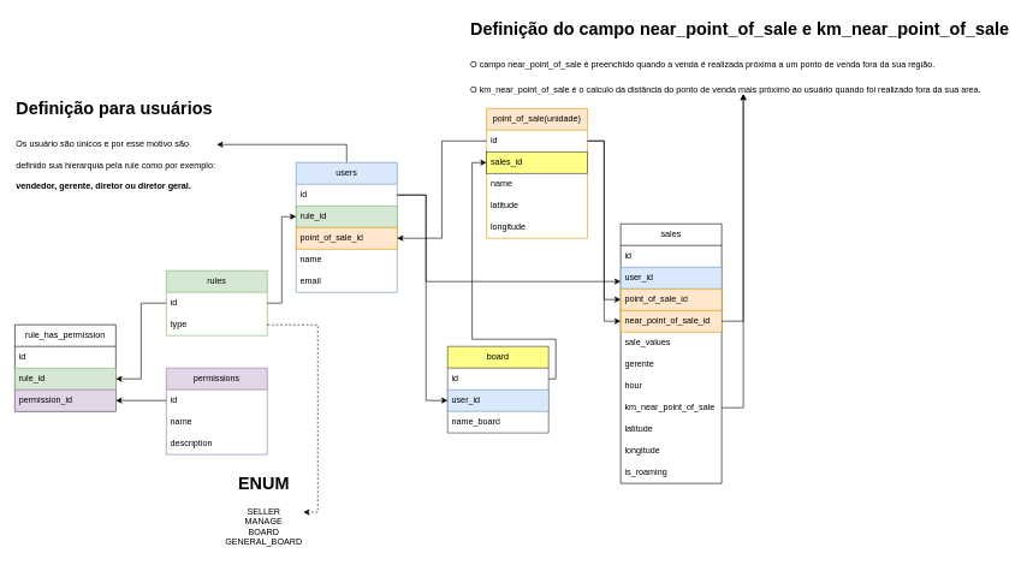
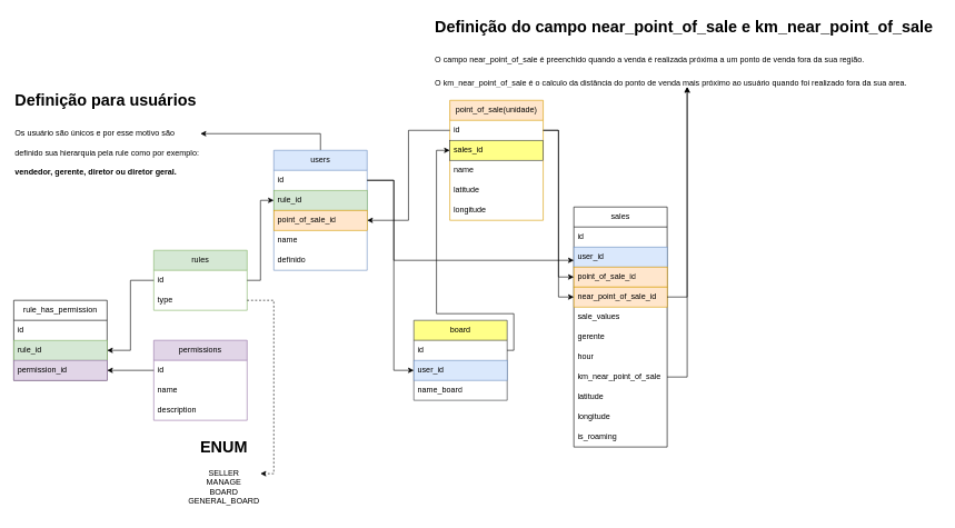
  <mxCell id="0" />
  <mxCell id="1" parent="0" />
  <mxCell id="2" style="edgeStyle=orthogonalEdgeStyle;rounded=0;orthogonalLoop=1;jettySize=auto;html=1;" parent="1" source="3" target="33" edge="1"><mxGeometry relative="1" as="geometry"><Array as="points"><mxPoint x="480" y="200" /></Array></mxGeometry></mxCell>
  <mxCell id="3" value="users" style="swimlane;fontStyle=0;childLayout=stackLayout;horizontal=1;startSize=30;horizontalStack=0;resizeParent=1;resizeParentMax=0;resizeLast=0;collapsible=1;marginBottom=0;whiteSpace=wrap;html=1;fillColor=#dae8fc;strokeColor=#6c8ebf;" parent="1" vertex="1"><mxGeometry x="410" y="225" width="140" height="180" as="geometry" /></mxCell>
  <mxCell id="4" value="id" style="text;strokeColor=none;fillColor=none;align=left;verticalAlign=middle;spacingLeft=4;spacingRight=4;overflow=hidden;points=[[0,0.5],[1,0.5]];portConstraint=eastwest;rotatable=0;whiteSpace=wrap;html=1;" parent="3" vertex="1"><mxGeometry y="30" width="140" height="30" as="geometry" /></mxCell>
  <mxCell id="5" value="rule_id" style="text;strokeColor=#82b366;fillColor=#d5e8d4;align=left;verticalAlign=middle;spacingLeft=4;spacingRight=4;overflow=hidden;points=[[0,0.5],[1,0.5]];portConstraint=eastwest;rotatable=0;whiteSpace=wrap;html=1;" parent="3" vertex="1"><mxGeometry y="60" width="140" height="30" as="geometry" /></mxCell>
  <mxCell id="6" value="point_of_sale_id" style="text;strokeColor=#d79b00;fillColor=#ffe6cc;align=left;verticalAlign=middle;spacingLeft=4;spacingRight=4;overflow=hidden;points=[[0,0.5],[1,0.5]];portConstraint=eastwest;rotatable=0;whiteSpace=wrap;html=1;" parent="3" vertex="1"><mxGeometry y="90" width="140" height="30" as="geometry" /></mxCell>
  <mxCell id="7" value="name" style="text;strokeColor=none;fillColor=none;align=left;verticalAlign=middle;spacingLeft=4;spacingRight=4;overflow=hidden;points=[[0,0.5],[1,0.5]];portConstraint=eastwest;rotatable=0;whiteSpace=wrap;html=1;" parent="3" vertex="1"><mxGeometry y="120" width="140" height="30" as="geometry" /></mxCell>
- <mxCell id="8" value="email" style="text;strokeColor=none;fillColor=none;align=left;verticalAlign=middle;spacingLeft=4;spacingRight=4;overflow=hidden;points=[[0,0.5],[1,0.5]];portConstraint=eastwest;rotatable=0;whiteSpace=wrap;html=1;" parent="3" vertex="1"><mxGeometry y="150" width="140" height="30" as="geometry" /></mxCell>
+ <mxCell id="8" value="definido" style="text;strokeColor=none;fillColor=none;align=left;verticalAlign=middle;spacingLeft=4;spacingRight=4;overflow=hidden;points=[[0,0.5],[1,0.5]];portConstraint=eastwest;rotatable=0;whiteSpace=wrap;html=1;" parent="3" vertex="1"><mxGeometry y="150" width="140" height="30" as="geometry" /></mxCell>
  <mxCell id="9" value="rules" style="swimlane;fontStyle=0;childLayout=stackLayout;horizontal=1;startSize=30;horizontalStack=0;resizeParent=1;resizeParentMax=0;resizeLast=0;collapsible=1;marginBottom=0;whiteSpace=wrap;html=1;fillColor=#d5e8d4;strokeColor=#82b366;" parent="1" vertex="1"><mxGeometry x="230" y="375" width="140" height="90" as="geometry" /></mxCell>
  <mxCell id="10" value="id" style="text;strokeColor=none;fillColor=none;align=left;verticalAlign=middle;spacingLeft=4;spacingRight=4;overflow=hidden;points=[[0,0.5],[1,0.5]];portConstraint=eastwest;rotatable=0;whiteSpace=wrap;html=1;" parent="9" vertex="1"><mxGeometry y="30" width="140" height="30" as="geometry" /></mxCell>
  <mxCell id="11" value="type" style="text;strokeColor=none;fillColor=none;align=left;verticalAlign=middle;spacingLeft=4;spacingRight=4;overflow=hidden;points=[[0,0.5],[1,0.5]];portConstraint=eastwest;rotatable=0;whiteSpace=wrap;html=1;" parent="9" vertex="1"><mxGeometry y="60" width="140" height="30" as="geometry" /></mxCell>
  <mxCell id="12" value="permissions" style="swimlane;fontStyle=0;childLayout=stackLayout;horizontal=1;startSize=30;horizontalStack=0;resizeParent=1;resizeParentMax=0;resizeLast=0;collapsible=1;marginBottom=0;whiteSpace=wrap;html=1;fillColor=#e1d5e7;strokeColor=#9673a6;" parent="1" vertex="1"><mxGeometry x="230" y="510" width="140" height="120" as="geometry"><mxRectangle x="-100" y="720" width="110" height="30" as="alternateBounds" /></mxGeometry></mxCell>
  <mxCell id="13" value="id" style="text;strokeColor=none;fillColor=none;align=left;verticalAlign=middle;spacingLeft=4;spacingRight=4;overflow=hidden;points=[[0,0.5],[1,0.5]];portConstraint=eastwest;rotatable=0;whiteSpace=wrap;html=1;" parent="12" vertex="1"><mxGeometry y="30" width="140" height="30" as="geometry" /></mxCell>
  <mxCell id="14" value="name" style="text;strokeColor=none;fillColor=none;align=left;verticalAlign=middle;spacingLeft=4;spacingRight=4;overflow=hidden;points=[[0,0.5],[1,0.5]];portConstraint=eastwest;rotatable=0;whiteSpace=wrap;html=1;" parent="12" vertex="1"><mxGeometry y="60" width="140" height="30" as="geometry" /></mxCell>
  <mxCell id="15" value="description" style="text;strokeColor=none;fillColor=none;align=left;verticalAlign=middle;spacingLeft=4;spacingRight=4;overflow=hidden;points=[[0,0.5],[1,0.5]];portConstraint=eastwest;rotatable=0;whiteSpace=wrap;html=1;" parent="12" vertex="1"><mxGeometry y="90" width="140" height="30" as="geometry" /></mxCell>
  <mxCell id="16" value="rule_has_permission" style="swimlane;fontStyle=0;childLayout=stackLayout;horizontal=1;startSize=30;horizontalStack=0;resizeParent=1;resizeParentMax=0;resizeLast=0;collapsible=1;marginBottom=0;whiteSpace=wrap;html=1;" parent="1" vertex="1"><mxGeometry x="20" y="450" width="140" height="120" as="geometry" /></mxCell>
  <mxCell id="17" value="id" style="text;strokeColor=none;fillColor=none;align=left;verticalAlign=middle;spacingLeft=4;spacingRight=4;overflow=hidden;points=[[0,0.5],[1,0.5]];portConstraint=eastwest;rotatable=0;whiteSpace=wrap;html=1;" parent="16" vertex="1"><mxGeometry y="30" width="140" height="30" as="geometry" /></mxCell>
  <mxCell id="18" value="rule_id" style="text;strokeColor=#82b366;fillColor=#d5e8d4;align=left;verticalAlign=middle;spacingLeft=4;spacingRight=4;overflow=hidden;points=[[0,0.5],[1,0.5]];portConstraint=eastwest;rotatable=0;whiteSpace=wrap;html=1;" parent="16" vertex="1"><mxGeometry y="60" width="140" height="30" as="geometry" /></mxCell>
  <mxCell id="19" value="permission_id" style="text;strokeColor=#9673a6;fillColor=#e1d5e7;align=left;verticalAlign=middle;spacingLeft=4;spacingRight=4;overflow=hidden;points=[[0,0.5],[1,0.5]];portConstraint=eastwest;rotatable=0;whiteSpace=wrap;html=1;" parent="16" vertex="1"><mxGeometry y="90" width="140" height="30" as="geometry" /></mxCell>
  <mxCell id="20" style="edgeStyle=orthogonalEdgeStyle;rounded=0;orthogonalLoop=1;jettySize=auto;html=1;" parent="1" source="10" target="5" edge="1"><mxGeometry relative="1" as="geometry" /></mxCell>
  <mxCell id="21" style="edgeStyle=orthogonalEdgeStyle;rounded=0;orthogonalLoop=1;jettySize=auto;html=1;entryX=1;entryY=0.5;entryDx=0;entryDy=0;" parent="1" source="10" target="18" edge="1"><mxGeometry relative="1" as="geometry" /></mxCell>
  <mxCell id="22" style="edgeStyle=orthogonalEdgeStyle;rounded=0;orthogonalLoop=1;jettySize=auto;html=1;" parent="1" source="13" target="19" edge="1"><mxGeometry relative="1" as="geometry" /></mxCell>
  <mxCell id="23" value="point_of_sale(unidade)" style="swimlane;fontStyle=0;childLayout=stackLayout;horizontal=1;startSize=30;horizontalStack=0;resizeParent=1;resizeParentMax=0;resizeLast=0;collapsible=1;marginBottom=0;whiteSpace=wrap;html=1;fillColor=#ffe6cc;strokeColor=#d79b00;" parent="1" vertex="1"><mxGeometry x="674" y="150" width="140" height="180" as="geometry"><mxRectangle x="-100" y="720" width="110" height="30" as="alternateBounds" /></mxGeometry></mxCell>
  <mxCell id="24" value="id" style="text;align=left;verticalAlign=middle;spacingLeft=4;spacingRight=4;overflow=hidden;points=[[0,0.5],[1,0.5]];portConstraint=eastwest;rotatable=0;whiteSpace=wrap;html=1;" parent="23" vertex="1"><mxGeometry y="30" width="140" height="30" as="geometry" /></mxCell>
  <mxCell id="25" value="sales_id" style="text;strokeColor=#36393d;fillColor=#ffff88;align=left;verticalAlign=middle;spacingLeft=4;spacingRight=4;overflow=hidden;points=[[0,0.5],[1,0.5]];portConstraint=eastwest;rotatable=0;whiteSpace=wrap;html=1;" parent="23" vertex="1"><mxGeometry y="60" width="140" height="30" as="geometry" /></mxCell>
  <mxCell id="26" value="name" style="text;strokeColor=none;fillColor=none;align=left;verticalAlign=middle;spacingLeft=4;spacingRight=4;overflow=hidden;points=[[0,0.5],[1,0.5]];portConstraint=eastwest;rotatable=0;whiteSpace=wrap;html=1;" parent="23" vertex="1"><mxGeometry y="90" width="140" height="30" as="geometry" /></mxCell>
  <mxCell id="27" value="latitude" style="text;strokeColor=none;fillColor=none;align=left;verticalAlign=middle;spacingLeft=4;spacingRight=4;overflow=hidden;points=[[0,0.5],[1,0.5]];portConstraint=eastwest;rotatable=0;whiteSpace=wrap;html=1;" parent="23" vertex="1"><mxGeometry y="120" width="140" height="30" as="geometry" /></mxCell>
  <mxCell id="28" value="longitude" style="text;strokeColor=none;fillColor=none;align=left;verticalAlign=middle;spacingLeft=4;spacingRight=4;overflow=hidden;points=[[0,0.5],[1,0.5]];portConstraint=eastwest;rotatable=0;whiteSpace=wrap;html=1;" parent="23" vertex="1"><mxGeometry y="150" width="140" height="30" as="geometry" /></mxCell>
  <mxCell id="29" value="board" style="swimlane;fontStyle=0;childLayout=stackLayout;horizontal=1;startSize=30;horizontalStack=0;resizeParent=1;resizeParentMax=0;resizeLast=0;collapsible=1;marginBottom=0;whiteSpace=wrap;html=1;fillColor=#ffff88;strokeColor=#36393d;" parent="1" vertex="1"><mxGeometry x="620" y="480" width="140" height="120" as="geometry"><mxRectangle x="-100" y="720" width="110" height="30" as="alternateBounds" /></mxGeometry></mxCell>
  <mxCell id="30" value="id" style="text;fillColor=none;align=left;verticalAlign=middle;spacingLeft=4;spacingRight=4;overflow=hidden;points=[[0,0.5],[1,0.5]];portConstraint=eastwest;rotatable=0;whiteSpace=wrap;html=1;" parent="29" vertex="1"><mxGeometry y="30" width="140" height="30" as="geometry" /></mxCell>
  <mxCell id="31" value="user_id" style="text;fillColor=#dae8fc;align=left;verticalAlign=middle;spacingLeft=4;spacingRight=4;overflow=hidden;points=[[0,0.5],[1,0.5]];portConstraint=eastwest;rotatable=0;whiteSpace=wrap;html=1;strokeColor=#6c8ebf;" parent="29" vertex="1"><mxGeometry y="60" width="140" height="30" as="geometry" /></mxCell>
  <mxCell id="32" value="name_board" style="text;fillColor=none;align=left;verticalAlign=middle;spacingLeft=4;spacingRight=4;overflow=hidden;points=[[0,0.5],[1,0.5]];portConstraint=eastwest;rotatable=0;whiteSpace=wrap;html=1;" parent="29" vertex="1"><mxGeometry y="90" width="140" height="30" as="geometry" /></mxCell>
  <mxCell id="33" value="&lt;h1 style=&quot;margin-top: 0px;&quot;&gt;&lt;span style=&quot;background-color: initial;&quot;&gt;Definição para usuários&lt;/span&gt;&lt;/h1&gt;&lt;h1 style=&quot;margin-top: 0px;&quot;&gt;&lt;span style=&quot;background-color: initial; font-size: 12px; font-weight: normal;&quot;&gt;Os usuário são únicos e por esse motivo são definido sua hierarquia pela rule como por exemplo: &lt;/span&gt;&lt;span style=&quot;background-color: initial; font-size: 12px;&quot;&gt;vendedor, gerente, diretor ou diretor geral.&lt;/span&gt;&lt;br&gt;&lt;/h1&gt;&lt;div&gt;&lt;br&gt;&lt;/div&gt;" style="text;html=1;whiteSpace=wrap;overflow=hidden;rounded=0;" parent="1" vertex="1"><mxGeometry x="20" y="130" width="280" height="140" as="geometry" /></mxCell>
  <mxCell id="34" style="edgeStyle=orthogonalEdgeStyle;rounded=0;orthogonalLoop=1;jettySize=auto;html=1;entryX=0;entryY=0.5;entryDx=0;entryDy=0;" parent="1" source="4" target="31" edge="1"><mxGeometry relative="1" as="geometry"><Array as="points"><mxPoint x="590" y="270" /><mxPoint x="590" y="555" /></Array></mxGeometry></mxCell>
  <mxCell id="35" style="edgeStyle=orthogonalEdgeStyle;rounded=0;orthogonalLoop=1;jettySize=auto;html=1;entryX=0;entryY=0.5;entryDx=0;entryDy=0;" parent="1" source="30" target="25" edge="1"><mxGeometry relative="1" as="geometry"><Array as="points"><mxPoint x="770" y="525" /><mxPoint x="770" y="470" /><mxPoint x="654" y="470" /><mxPoint x="654" y="225" /></Array></mxGeometry></mxCell>
- <mxCell id="36" value="&lt;h1 style=&quot;text-align: center; margin-top: 0px;&quot;&gt;ENUM&lt;/h1&gt;&lt;p&gt;&lt;/p&gt;&lt;div style=&quot;text-align: center;&quot;&gt;&lt;span style=&quot;background-color: initial;&quot;&gt;SELLER&lt;/span&gt;&lt;/div&gt;&lt;div style=&quot;text-align: center;&quot;&gt;&lt;span style=&quot;background-color: initial;&quot;&gt;MANAGE&lt;/span&gt;&lt;/div&gt;&lt;div style=&quot;text-align: center;&quot;&gt;&lt;span style=&quot;background-color: initial;&quot;&gt;BOARD&lt;/span&gt;&lt;/div&gt;&lt;div style=&quot;text-align: center;&quot;&gt;&lt;span style=&quot;background-color: initial;&quot;&gt;GENERAL_BOARD&lt;/span&gt;&lt;/div&gt;&lt;p&gt;&lt;/p&gt;" style="text;html=1;whiteSpace=wrap;overflow=hidden;rounded=0;" parent="1" vertex="1"><mxGeometry x="310" y="650" width="110" height="120" as="geometry" /></mxCell>
+ <mxCell id="36" value="&lt;h1 style=&quot;text-align: center; margin-top: 0px;&quot;&gt;ENUM&lt;/h1&gt;&lt;p&gt;&lt;/p&gt;&lt;div style=&quot;text-align: center;&quot;&gt;&lt;span style=&quot;background-color: initial;&quot;&gt;SELLER&lt;/span&gt;&lt;/div&gt;&lt;div style=&quot;text-align: center;&quot;&gt;&lt;span style=&quot;background-color: initial;&quot;&gt;MANAGE&lt;/span&gt;&lt;/div&gt;&lt;div style=&quot;text-align: center;&quot;&gt;&lt;span style=&quot;background-color: initial;&quot;&gt;BOARD&lt;/span&gt;&lt;/div&gt;&lt;div style=&quot;text-align: center;&quot;&gt;&lt;span style=&quot;background-color: initial;&quot;&gt;GENERAL_BOARD&lt;/span&gt;&lt;/div&gt;&lt;p&gt;&lt;/p&gt;" style="text;html=1;whiteSpace=wrap;overflow=hidden;rounded=0;" parent="1" vertex="1"><mxGeometry x="280" y="650" width="110" height="120" as="geometry" /></mxCell>
  <mxCell id="37" style="edgeStyle=orthogonalEdgeStyle;rounded=0;orthogonalLoop=1;jettySize=auto;html=1;entryX=1;entryY=0.5;entryDx=0;entryDy=0;dashed=1;" parent="1" source="11" target="36" edge="1"><mxGeometry relative="1" as="geometry" /></mxCell>
  <mxCell id="38" style="edgeStyle=orthogonalEdgeStyle;rounded=0;orthogonalLoop=1;jettySize=auto;html=1;entryX=1;entryY=0.5;entryDx=0;entryDy=0;" parent="1" source="24" target="6" edge="1"><mxGeometry relative="1" as="geometry" /></mxCell>
  <mxCell id="39" value="sales" style="swimlane;fontStyle=0;childLayout=stackLayout;horizontal=1;startSize=30;horizontalStack=0;resizeParent=1;resizeParentMax=0;resizeLast=0;collapsible=1;marginBottom=0;whiteSpace=wrap;html=1;" parent="1" vertex="1"><mxGeometry x="860" y="310" width="140" height="360" as="geometry"><mxRectangle x="-100" y="720" width="110" height="30" as="alternateBounds" /></mxGeometry></mxCell>
  <mxCell id="40" value="id" style="text;fillColor=none;align=left;verticalAlign=middle;spacingLeft=4;spacingRight=4;overflow=hidden;points=[[0,0.5],[1,0.5]];portConstraint=eastwest;rotatable=0;whiteSpace=wrap;html=1;" parent="39" vertex="1"><mxGeometry y="30" width="140" height="30" as="geometry" /></mxCell>
  <mxCell id="41" value="user_id" style="text;fillColor=#dae8fc;align=left;verticalAlign=middle;spacingLeft=4;spacingRight=4;overflow=hidden;points=[[0,0.5],[1,0.5]];portConstraint=eastwest;rotatable=0;whiteSpace=wrap;html=1;strokeColor=#6c8ebf;" parent="39" vertex="1"><mxGeometry y="60" width="140" height="30" as="geometry" /></mxCell>
  <mxCell id="42" value="&lt;span style=&quot;text-align: center;&quot;&gt;point_of_sale_id&lt;/span&gt;" style="text;fillColor=#ffe6cc;align=left;verticalAlign=middle;spacingLeft=4;spacingRight=4;overflow=hidden;points=[[0,0.5],[1,0.5]];portConstraint=eastwest;rotatable=0;whiteSpace=wrap;html=1;strokeColor=#d79b00;" parent="39" vertex="1"><mxGeometry y="90" width="140" height="30" as="geometry" /></mxCell>
  <mxCell id="43" value="near_&lt;span style=&quot;text-align: center;&quot;&gt;point_of_sale_id&lt;/span&gt;" style="text;fillColor=#ffe6cc;align=left;verticalAlign=middle;spacingLeft=4;spacingRight=4;overflow=hidden;points=[[0,0.5],[1,0.5]];portConstraint=eastwest;rotatable=0;whiteSpace=wrap;html=1;strokeColor=#d79b00;" parent="39" vertex="1"><mxGeometry y="120" width="140" height="30" as="geometry" /></mxCell>
  <mxCell id="44" value="sale_values" style="text;fillColor=none;align=left;verticalAlign=middle;spacingLeft=4;spacingRight=4;overflow=hidden;points=[[0,0.5],[1,0.5]];portConstraint=eastwest;rotatable=0;whiteSpace=wrap;html=1;" parent="39" vertex="1"><mxGeometry y="150" width="140" height="30" as="geometry" /></mxCell>
  <mxCell id="45" value="gerente" style="text;fillColor=none;align=left;verticalAlign=middle;spacingLeft=4;spacingRight=4;overflow=hidden;points=[[0,0.5],[1,0.5]];portConstraint=eastwest;rotatable=0;whiteSpace=wrap;html=1;" parent="39" vertex="1"><mxGeometry y="180" width="140" height="30" as="geometry" /></mxCell>
  <mxCell id="46" value="hour" style="text;fillColor=none;align=left;verticalAlign=middle;spacingLeft=4;spacingRight=4;overflow=hidden;points=[[0,0.5],[1,0.5]];portConstraint=eastwest;rotatable=0;whiteSpace=wrap;html=1;" parent="39" vertex="1"><mxGeometry y="210" width="140" height="30" as="geometry" /></mxCell>
  <mxCell id="47" value="km_near_point_of_sale" style="text;fillColor=none;align=left;verticalAlign=middle;spacingLeft=4;spacingRight=4;overflow=hidden;points=[[0,0.5],[1,0.5]];portConstraint=eastwest;rotatable=0;whiteSpace=wrap;html=1;" parent="39" vertex="1"><mxGeometry y="240" width="140" height="30" as="geometry" /></mxCell>
  <mxCell id="48" value="latitude" style="text;fillColor=none;align=left;verticalAlign=middle;spacingLeft=4;spacingRight=4;overflow=hidden;points=[[0,0.5],[1,0.5]];portConstraint=eastwest;rotatable=0;whiteSpace=wrap;html=1;" parent="39" vertex="1"><mxGeometry y="270" width="140" height="30" as="geometry" /></mxCell>
  <mxCell id="49" value="longitude" style="text;fillColor=none;align=left;verticalAlign=middle;spacingLeft=4;spacingRight=4;overflow=hidden;points=[[0,0.5],[1,0.5]];portConstraint=eastwest;rotatable=0;whiteSpace=wrap;html=1;" parent="39" vertex="1"><mxGeometry y="300" width="140" height="30" as="geometry" /></mxCell>
  <mxCell id="50" value="is_roaming" style="text;fillColor=none;align=left;verticalAlign=middle;spacingLeft=4;spacingRight=4;overflow=hidden;points=[[0,0.5],[1,0.5]];portConstraint=eastwest;rotatable=0;whiteSpace=wrap;html=1;" parent="39" vertex="1"><mxGeometry y="330" width="140" height="30" as="geometry" /></mxCell>
  <mxCell id="51" style="edgeStyle=orthogonalEdgeStyle;rounded=0;orthogonalLoop=1;jettySize=auto;html=1;" parent="1" source="4" target="41" edge="1"><mxGeometry relative="1" as="geometry"><Array as="points"><mxPoint x="590" y="270" /><mxPoint x="590" y="390" /></Array></mxGeometry></mxCell>
  <mxCell id="52" style="edgeStyle=orthogonalEdgeStyle;rounded=0;orthogonalLoop=1;jettySize=auto;html=1;" parent="1" source="24" target="42" edge="1"><mxGeometry relative="1" as="geometry" /></mxCell>
  <mxCell id="53" style="edgeStyle=orthogonalEdgeStyle;rounded=0;orthogonalLoop=1;jettySize=auto;html=1;entryX=0;entryY=0.5;entryDx=0;entryDy=0;" parent="1" source="24" target="43" edge="1"><mxGeometry relative="1" as="geometry" /></mxCell>
  <mxCell id="54" value="&lt;h1 style=&quot;margin-top: 0px;&quot;&gt;&lt;span style=&quot;background-color: initial;&quot;&gt;Definição do campo near_point_of_sale e&amp;nbsp;&lt;/span&gt;km_near_point_of_sale&lt;/h1&gt;&lt;h1 style=&quot;margin-top: 0px;&quot;&gt;&lt;span style=&quot;background-color: initial; font-size: 12px; font-weight: normal;&quot;&gt;O campo near_point_of_sale é preenchido quando a venda é realizada próxima a um ponto de venda fora da sua região.&lt;/span&gt;&lt;br&gt;&lt;/h1&gt;&lt;div&gt;O km_near_point_of_sale é o calculo da distância do ponto de venda mais próximo ao usuário quando foi realizado fora da sua area.&lt;/div&gt;" style="text;html=1;whiteSpace=wrap;overflow=hidden;rounded=0;" parent="1" vertex="1"><mxGeometry x="650" y="20" width="760" height="110" as="geometry" /></mxCell>
  <mxCell id="55" style="edgeStyle=orthogonalEdgeStyle;rounded=0;orthogonalLoop=1;jettySize=auto;html=1;" parent="1" source="43" target="54" edge="1"><mxGeometry relative="1" as="geometry" /></mxCell>
  <mxCell id="56" style="edgeStyle=orthogonalEdgeStyle;rounded=0;orthogonalLoop=1;jettySize=auto;html=1;entryX=0.5;entryY=1;entryDx=0;entryDy=0;" parent="1" source="47" target="54" edge="1"><mxGeometry relative="1" as="geometry" /></mxCell>
